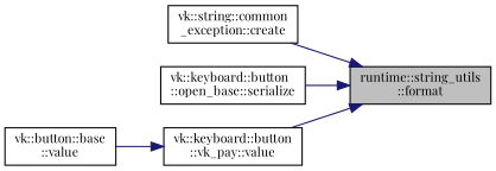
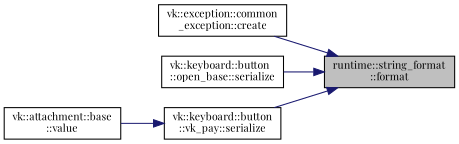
  digraph {
    fontname="Playfair Display"
    rankdir=RL
    node [color=black fillcolor=white fontname="Playfair Display" fontsize=10 shape=record style=filled]
    edge [color=midnightblue dir=back fontname="Playfair Display" fontsize=10 labelfontname=Helvetica labelfontsize=10 style=solid]
-   n1 [fillcolor=grey75 fontcolor=black height=0.2 label="runtime::string_utils\l::format" width=0.4]
-   n2 [height=0.2 label="vk::string::common\l_exception::create" width=0.4]
+   n1 [fillcolor=grey75 fontcolor=black height=0.2 label="runtime::string_format\l::format" width=0.4]
+   n2 [height=0.2 label="vk::exception::common\l_exception::create" width=0.4]
    n3 [height=0.2 label="vk::keyboard::button\l::open_base::serialize" width=0.4]
-   n4 [height=0.2 label="vk::keyboard::button\l::vk_pay::value" width=0.4]
-   n5 [height=0.2 label="vk::button::base\l::value" width=0.4]
+   n4 [height=0.2 label="vk::keyboard::button\l::vk_pay::serialize" width=0.4]
+   n5 [height=0.2 label="vk::attachment::base\l::value" width=0.4]
    n1 -> n2
    n1 -> n3
    n1 -> n4
    n4 -> n5
  }
